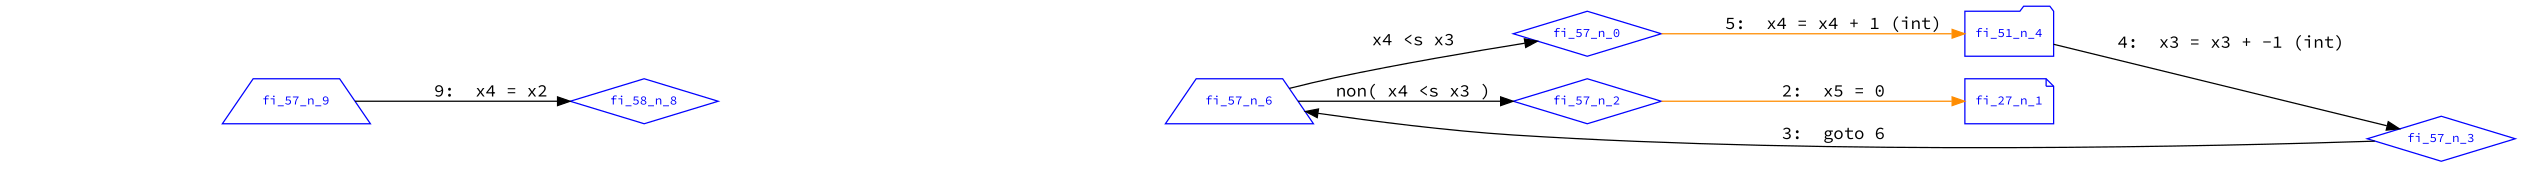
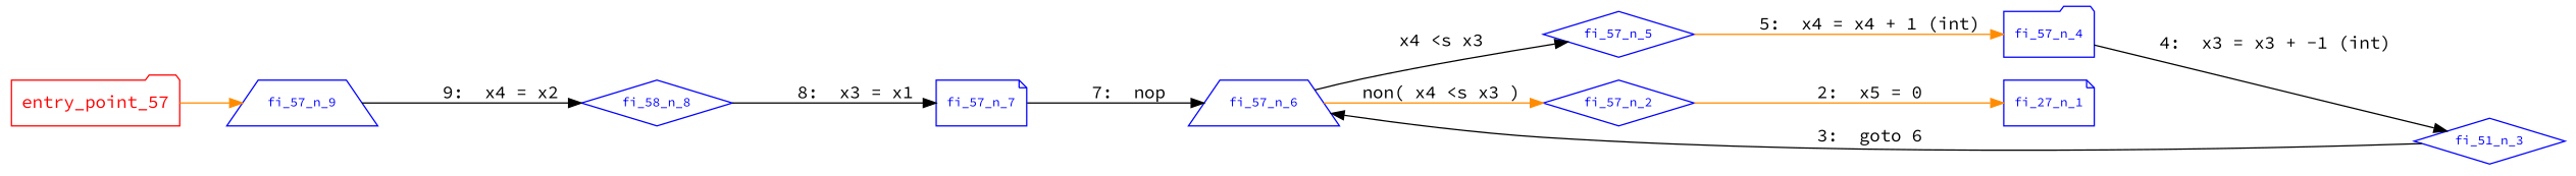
  digraph {
    fontname="Source Code Pro"
    rankdir=LR
    node [color=blue fontcolor=blue fontname="Source Code Pro" shape=diamond fontsize=10 peripheries=1]
    edge [color=black dir=one fontcolor=black fontname="Source Code Pro" penwidth=1 style=filled]
+   n1 [color=red fontcolor=red label=entry_point_57 shape=folder fontsize="" peripheries=""]
    fi_57_n_9 [shape=trapezium]
    n3 [label=fi_58_n_8]
+   fi_57_n_7 [shape=note]
    fi_57_n_6 [shape=trapezium]
-   fi_57_n_5 [label=fi_57_n_0]
+   fi_57_n_5
    fi_57_n_2
-   fi_57_n_4 [shape=folder label=fi_51_n_4]
+   fi_57_n_4 [shape=folder]
    n9 [label=fi_27_n_1 shape=note]
-   fi_57_n_3
+   fi_57_n_3 [label=fi_51_n_3]
+   n1 -> fi_57_n_9 [color=darkorange]
    fi_57_n_9 -> n3 [label="    9:	x4 = x2"]
+   n3 -> fi_57_n_7 [label="    8:	x3 = x1"]
+   fi_57_n_7 -> fi_57_n_6 [label="    7:	nop"]
    fi_57_n_6 -> fi_57_n_5 [label=" x4 <s x3 "]
-   fi_57_n_6 -> fi_57_n_2 [label="non( x4 <s x3 )"]
+   fi_57_n_6 -> fi_57_n_2 [color=darkorange label="non( x4 <s x3 )"]
    fi_57_n_5 -> fi_57_n_4 [color=darkorange label="    5:	x4 = x4 + 1 (int)"]
    fi_57_n_2 -> n9 [color=darkorange label="    2:	x5 = 0"]
    fi_57_n_4 -> fi_57_n_3 [label="    4:	x3 = x3 + -1 (int)"]
    fi_57_n_3 -> fi_57_n_6 [label="    3:	goto 6"]
  }
